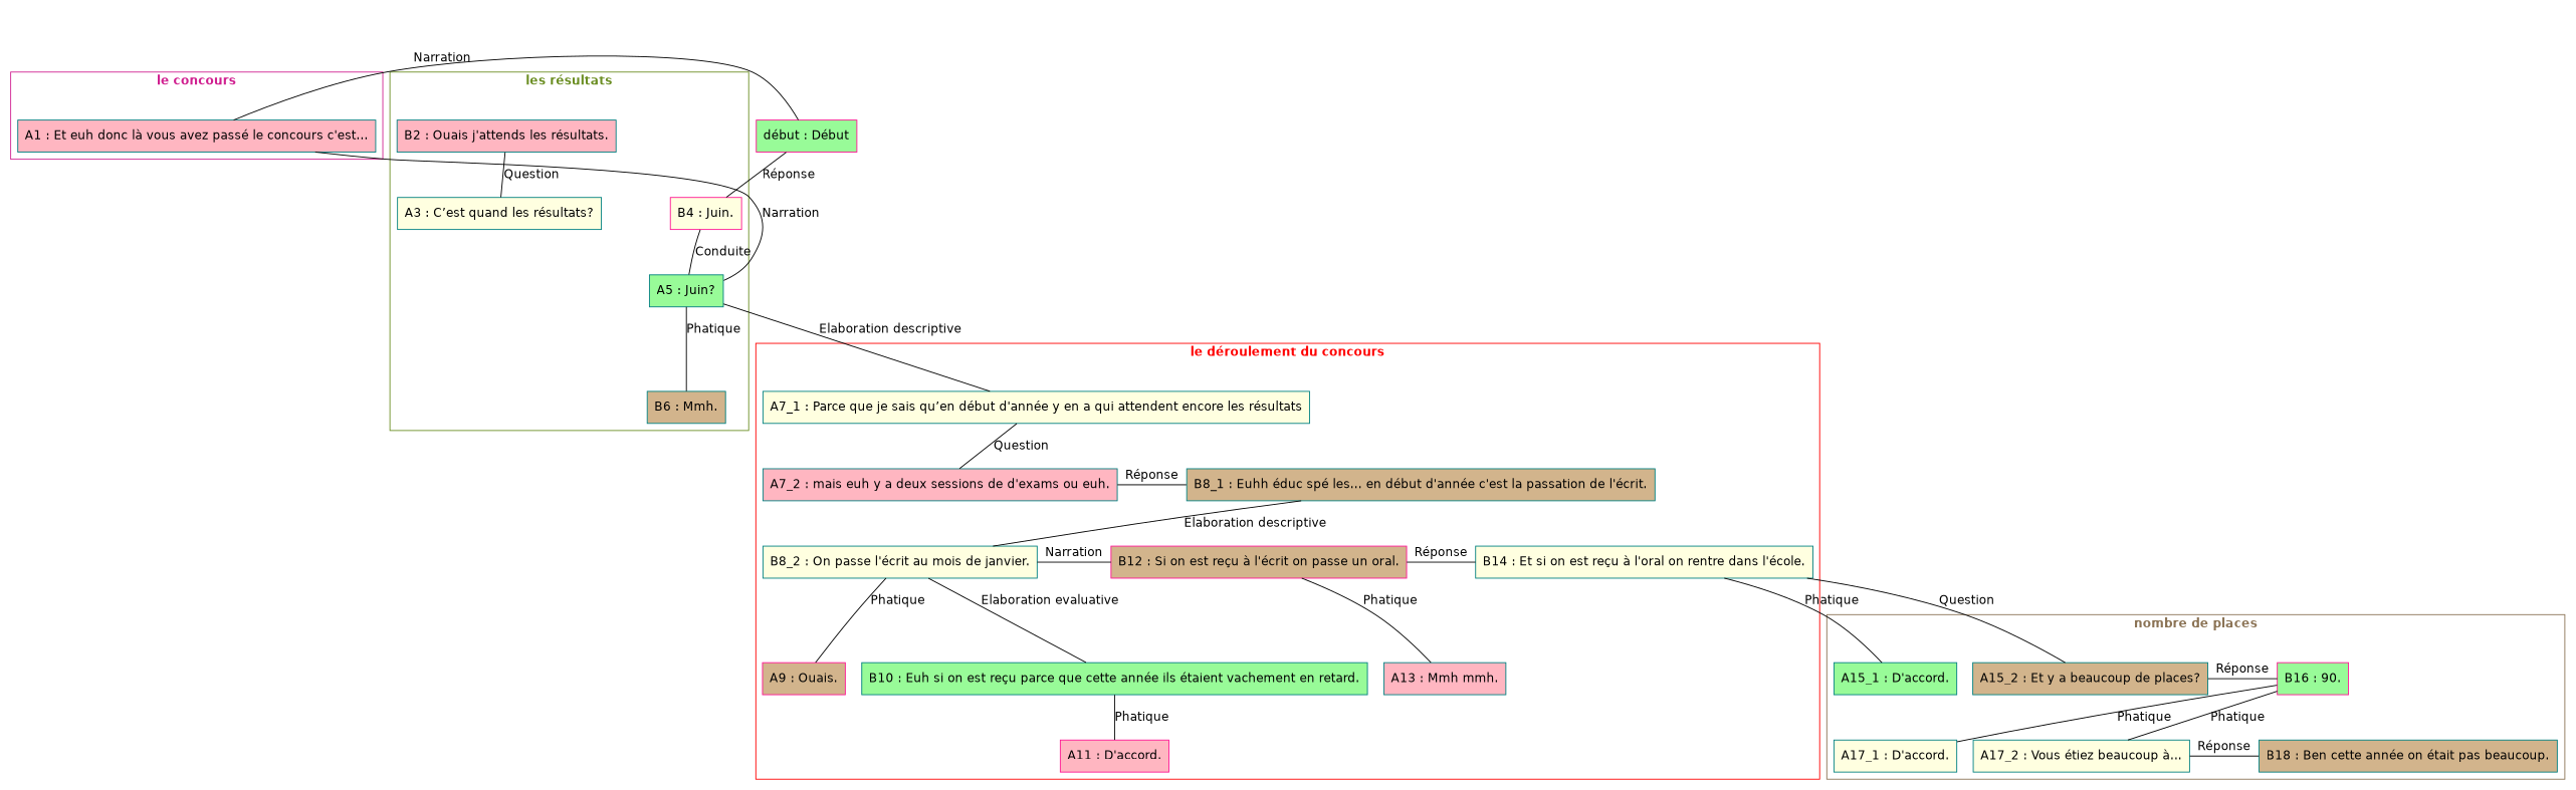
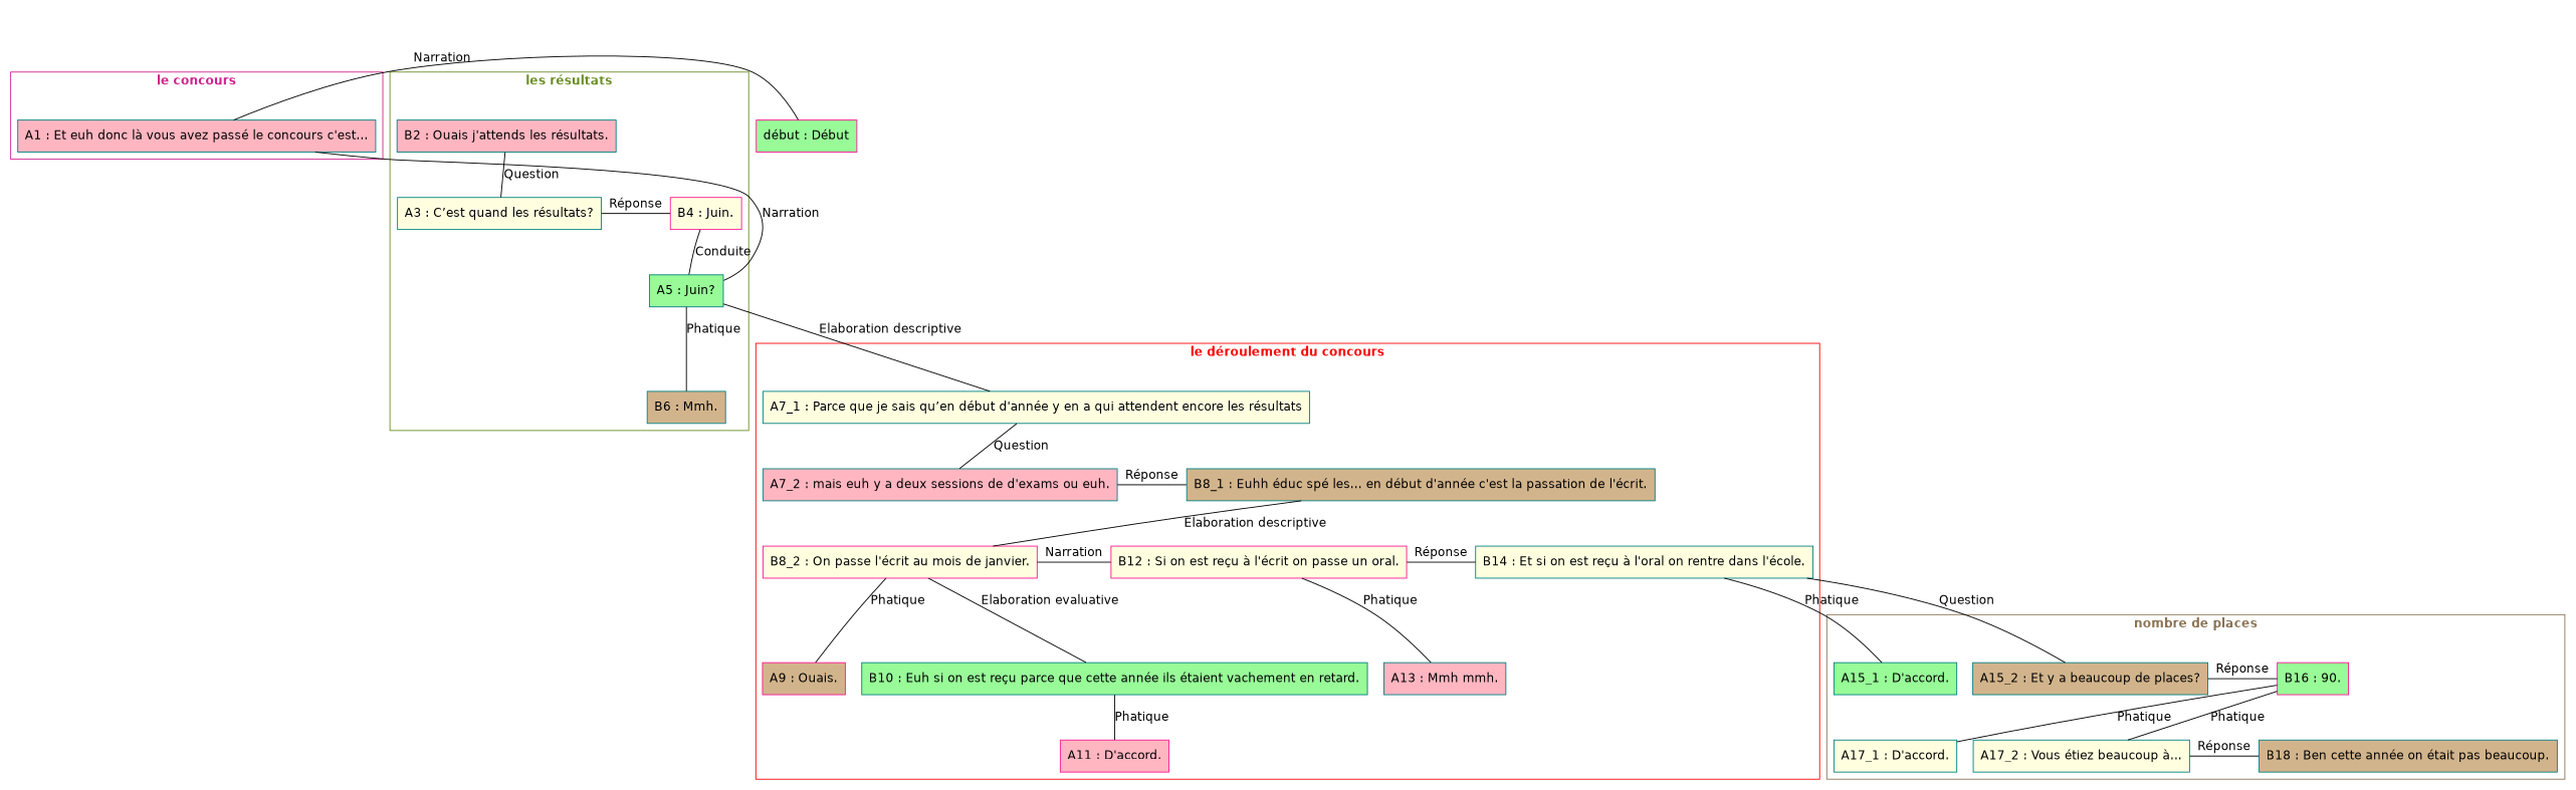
  digraph {
    fontname="DejaVu Sans"
    newrank=true
    node [color=teal fillcolor=lightyellow fontname="DejaVu Sans" shape=box style=filled]
    edge [dir=none fontname="DejaVu Sans" weight=2]
    n1 [fillcolor=lightpink label="A1 : Et euh donc là vous avez passé le concours c'est..."]
    n2 [fillcolor=lightpink label="B2 : Ouais j'attends les résultats."]
    n3 [label="A3 : C’est quand les résultats?"]
    n4 [color=deeppink label="B4 : Juin."]
    n5 [fillcolor=palegreen label="A5 : Juin?"]
    n6 [fillcolor=tan label="B6 : Mmh."]
    n7 [label="A7_1 : Parce que je sais qu’en début d'année y en a qui attendent encore les résultats"]
    n8 [fillcolor=lightpink label="A7_2 : mais euh y a deux sessions de d'exams ou euh."]
    n9 [fillcolor=tan label="B8_1 : Euhh éduc spé les... en début d'année c'est la passation de l'écrit."]
-   n10 [label="B8_2 : On passe l'écrit au mois de janvier."]
+   n10 [color=deeppink label="B8_2 : On passe l'écrit au mois de janvier."]
    n11 [color=deeppink fillcolor=tan label="A9 : Ouais."]
    n12 [fillcolor=palegreen label="B10 : Euh si on est reçu parce que cette année ils étaient vachement en retard."]
    n13 [color=deeppink fillcolor=lightpink label="A11 : D'accord."]
-   n14 [color=deeppink fillcolor=tan label="B12 : Si on est reçu à l'écrit on passe un oral."]
+   n14 [color=deeppink label="B12 : Si on est reçu à l'écrit on passe un oral."]
    n15 [fillcolor=lightpink label="A13 : Mmh mmh."]
    n16 [label="B14 : Et si on est reçu à l'oral on rentre dans l'école."]
    n17 [fillcolor=palegreen label="A15_1 : D'accord."]
    n18 [fillcolor=tan label="A15_2 : Et y a beaucoup de places?"]
    n19 [color=deeppink fillcolor=palegreen label="B16 : 90."]
    n20 [label="A17_1 : D'accord."]
    n21 [label="A17_2 : Vous étiez beaucoup à..."]
    n22 [fillcolor=tan label="B18 : Ben cette année on était pas beaucoup."]
    zero [style=invis color="" fillcolor=""]
    n24 [color=deeppink fillcolor=palegreen label="début : Début"]
    subgraph cluster_1 {
      color=violetred
      fontcolor=violetred
      label=<<B>le concours</B>>
      n1
    }
    subgraph cluster_2 {
      color=olivedrab
      fontcolor=olivedrab
      label=<<B>les résultats</B>>
      n2
      n3
      n4
      n5
      n6
    }
    subgraph cluster_3 {
      color=red
      fontcolor=red
      label=<<B>le déroulement du concours</B>>
      n7
      n8
      n9
      n10
      n11
      n12
      n13
      n14
      n15
      n16
    }
    subgraph cluster_4 {
      color=burlywood4
      fontcolor=burlywood4
      label=<<B>nombre de places</B>>
      n17
      n18
      n19
      n20
      n21
      n22
    }
    n1 -> n5 [constraint=false label=Narration weight=""]
    n2 -> n3 [label=Question]
    n2 -> n4 [style=invis weight=1 dir=""]
-   n24 -> n4 [constraint=false label="Réponse" weight=""]
+   n3 -> n4 [constraint=false label="Réponse" weight=""]
    n4 -> n5 [label=Conduite]
    n5 -> n6 [label=Phatique]
    n5 -> n7 [label="Elaboration descriptive"]
    n7 -> n8 [label=Question]
    n7 -> n9 [style=invis weight=1 dir=""]
    n8 -> n9 [constraint=false label="Réponse" weight=""]
    n9 -> n10 [label="Elaboration descriptive"]
    n9 -> n14 [style=invis weight=1 dir=""]
    n9 -> n16 [style=invis weight=1 dir=""]
    n10 -> n11 [label=Phatique]
    n10 -> n12 [label="Elaboration evaluative"]
    n10 -> n14 [constraint=false label=Narration weight=""]
    n12 -> n13 [label=Phatique]
    n14 -> n15 [label=Phatique]
    n14 -> n16 [constraint=false label="Réponse" weight=""]
    n16 -> n17 [label=Phatique]
    n16 -> n18 [label=Question]
    n16 -> n19 [style=invis weight=1 dir=""]
    n18 -> n19 [constraint=false label="Réponse" weight=""]
    n19 -> n20 [label=Phatique]
    n19 -> n21 [label=Phatique]
    n19 -> n22 [style=invis weight=1 dir=""]
    n21 -> n22 [constraint=false label="Réponse" weight=""]
    zero -> n1 [style=invis weight=1 dir=""]
    zero -> n2 [style=invis weight=1 dir=""]
    zero -> n24 [style=invis dir="" weight=""]
    n24 -> n1 [constraint=false label=Narration weight=""]
  }
